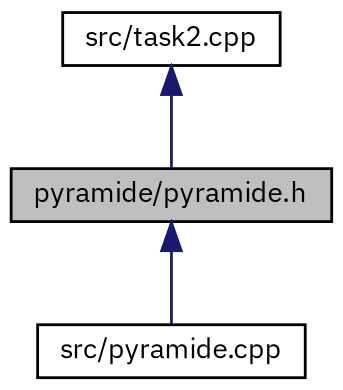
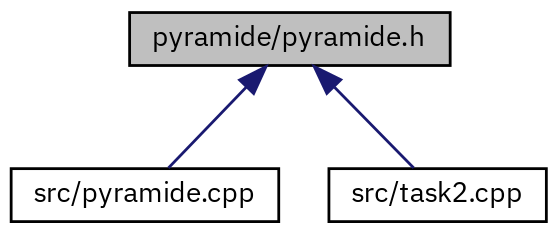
  digraph {
    fontname="IBM Plex Sans"
    node [color=black fillcolor=white fontname="IBM Plex Sans" fontsize=10 shape=record style=filled]
    edge [color=midnightblue dir=back fontname="IBM Plex Sans" fontsize=10 labelfontname=Helvetica labelfontsize=10 style=solid]
    n1 [fillcolor=grey75 fontcolor=black height=0.2 label="pyramide/pyramide.h" width=0.4]
    n2 [height=0.2 label="src/pyramide.cpp" width=0.4]
    n3 [height=0.2 label="src/task2.cpp" width=0.4]
    n1 -> n2
-   n3 -> n1
+   n1 -> n3
  }
